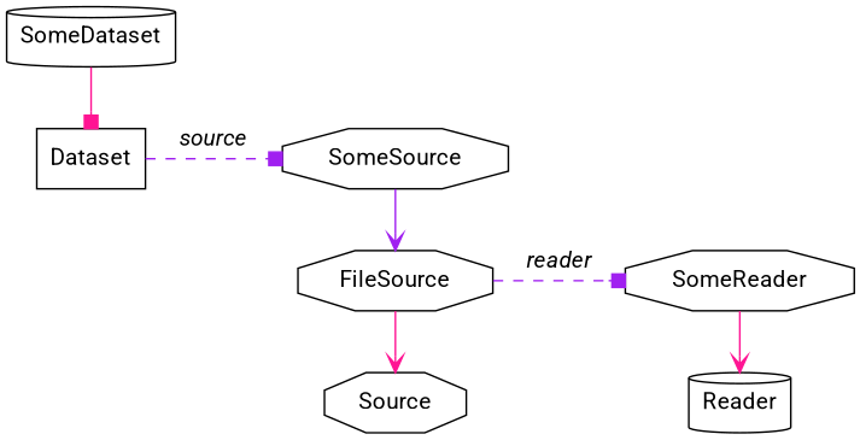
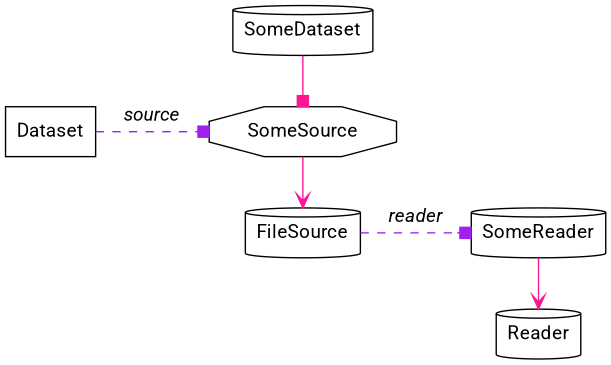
  digraph {
    fontname=Roboto
    node [fontname=Roboto shape=cylinder]
    edge [arrowhead=box arrowtail=empty color=purple fontname=Roboto]
-   FileSource [shape=octagon]
-   SomeReader [shape=octagon]
+   FileSource
+   SomeReader
    Dataset [shape=box]
    SomeSource [shape=octagon]
-   Source [shape=octagon]
    Reader
    SomeDataset
    subgraph sub_1 {
      rank=same
      FileSource
      SomeReader
    }
    subgraph sub_2 {
      rank=same
      Dataset
      SomeSource
    }
    FileSource -> SomeReader [label=<<I>   reader   </I>> style=dashed]
-   FileSource -> Source [arrowhead=vee color=deeppink]
    SomeReader -> Reader [arrowhead=vee color=deeppink]
    Dataset -> SomeSource [label=<<I>   source   </I>> style=dashed]
-   SomeSource -> FileSource [arrowhead=vee]
-   SomeDataset -> Dataset [color=deeppink]
+   SomeSource -> FileSource [arrowhead=vee color=deeppink]
+   SomeDataset -> SomeSource [color=deeppink]
  }
